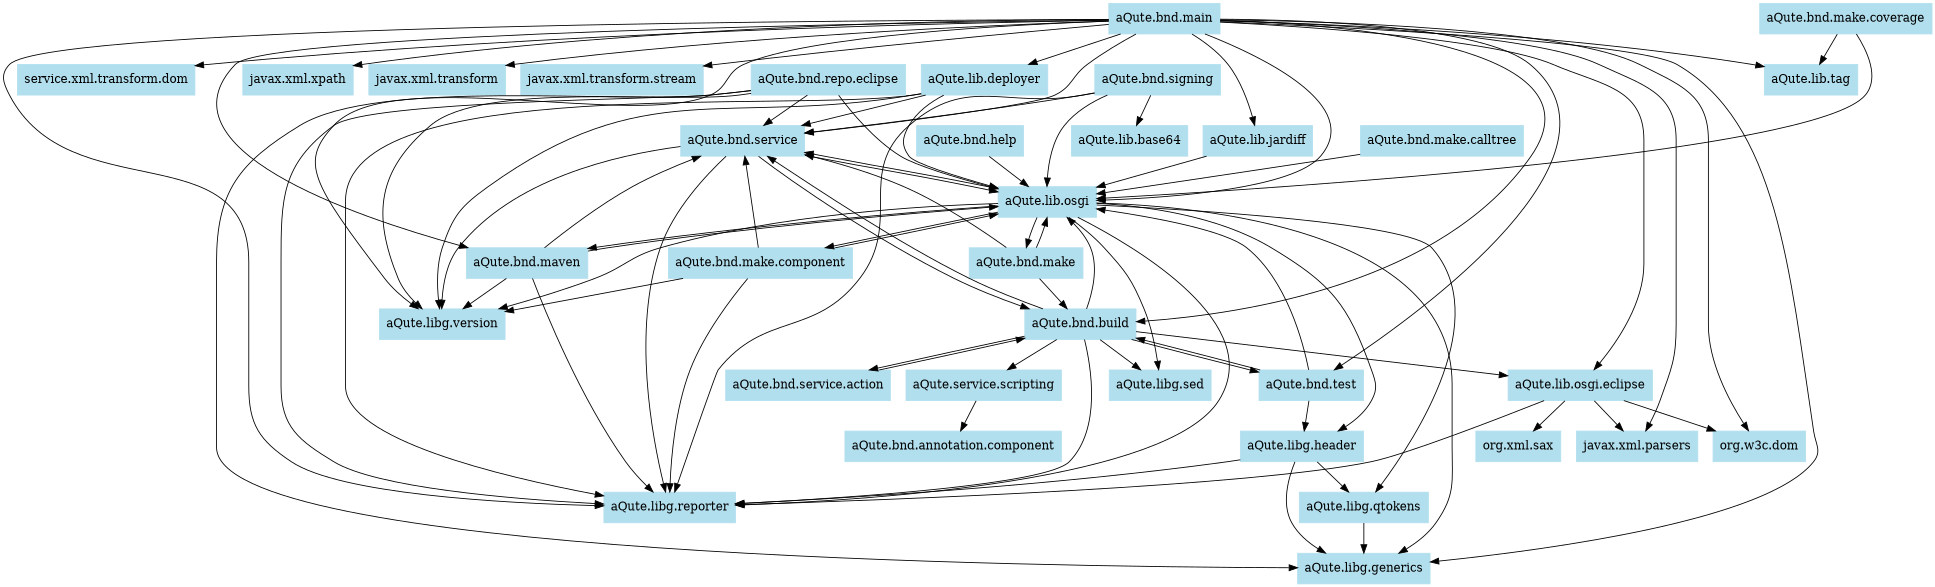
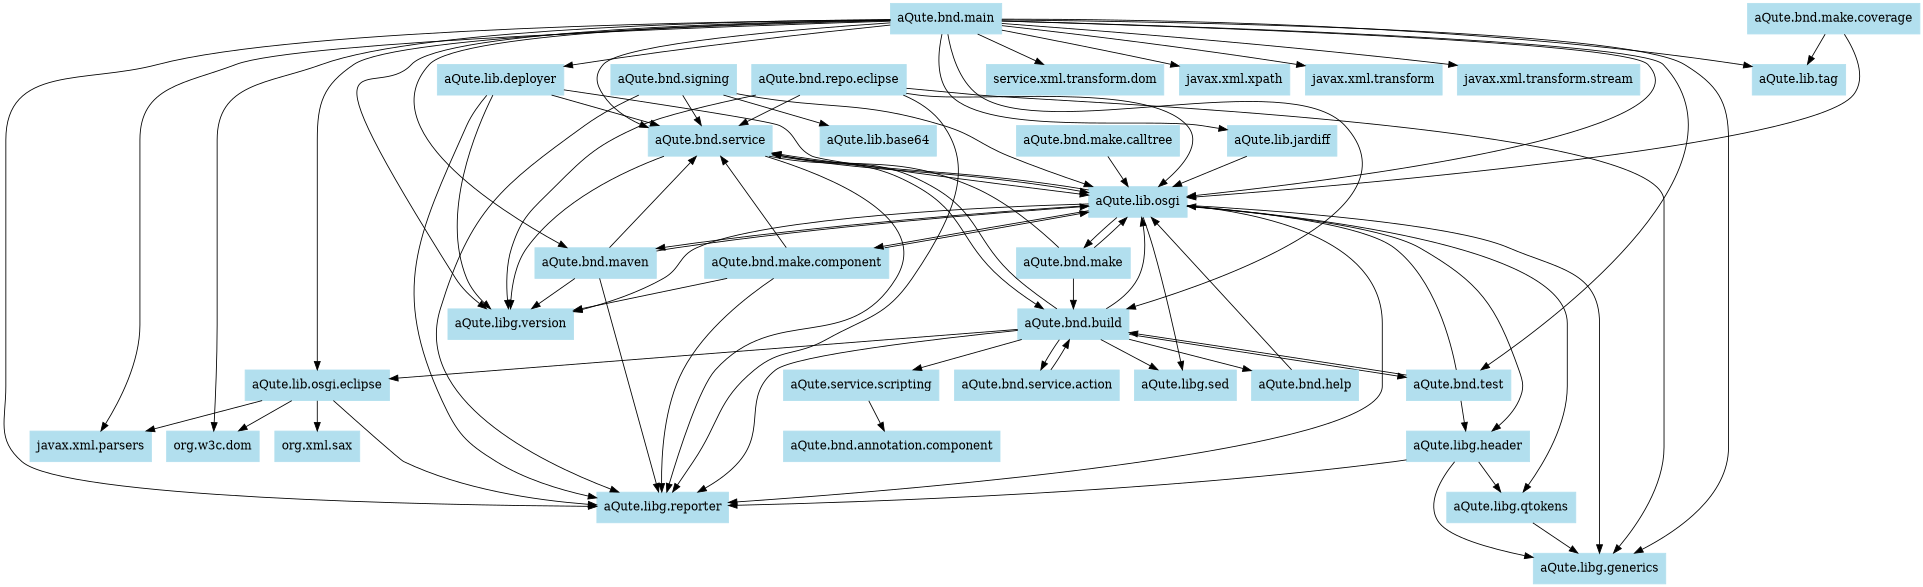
  digraph {
    fontname="DejaVu Serif"
    node [color=lightblue2 fontname="DejaVu Serif" shape=box style=filled]
    edge [fontname="DejaVu Serif"]
    "aQute.bnd.service"
    "aQute.lib.osgi"
    "aQute.bnd.build"
    "aQute.libg.reporter"
    "aQute.libg.version"
    "aQute.bnd.make.component"
    "aQute.libg.generics"
    "aQute.bnd.maven"
    "aQute.libg.header"
    "aQute.libg.qtokens"
    "aQute.libg.sed"
    "aQute.bnd.make"
    "aQute.bnd.test"
    "aQute.lib.osgi.eclipse"
    "aQute.bnd.help"
    "aQute.service.scripting"
    "aQute.bnd.service.action"
    "javax.xml.parsers"
    "org.w3c.dom"
    "org.xml.sax"
    "aQute.bnd.annotation.component"
    "aQute.bnd.main"
    n23 [label="service.xml.transform.dom"]
    "aQute.lib.jardiff"
    "aQute.lib.deployer"
    "javax.xml.xpath"
    "aQute.lib.tag"
    "javax.xml.transform"
    "javax.xml.transform.stream"
    "aQute.bnd.signing"
    "aQute.lib.base64"
    "aQute.bnd.make.calltree"
    "aQute.bnd.repo.eclipse"
    "aQute.bnd.make.coverage"
    "aQute.bnd.service" -> "aQute.lib.osgi"
    "aQute.bnd.service" -> "aQute.bnd.build"
    "aQute.bnd.service" -> "aQute.libg.reporter"
    "aQute.bnd.service" -> "aQute.libg.version"
    "aQute.lib.osgi" -> "aQute.bnd.service"
    "aQute.lib.osgi" -> "aQute.libg.reporter"
    "aQute.lib.osgi" -> "aQute.libg.version"
    "aQute.lib.osgi" -> "aQute.bnd.make.component"
    "aQute.lib.osgi" -> "aQute.libg.generics"
    "aQute.lib.osgi" -> "aQute.bnd.maven"
    "aQute.lib.osgi" -> "aQute.libg.header"
    "aQute.lib.osgi" -> "aQute.libg.qtokens"
    "aQute.lib.osgi" -> "aQute.libg.sed"
    "aQute.lib.osgi" -> "aQute.bnd.make"
    "aQute.bnd.build" -> "aQute.bnd.service"
    "aQute.bnd.build" -> "aQute.lib.osgi"
    "aQute.bnd.build" -> "aQute.libg.reporter"
    "aQute.bnd.build" -> "aQute.libg.sed"
    "aQute.bnd.build" -> "aQute.bnd.test"
    "aQute.bnd.build" -> "aQute.lib.osgi.eclipse"
+   "aQute.bnd.build" -> "aQute.bnd.help"
    "aQute.bnd.build" -> "aQute.service.scripting"
    "aQute.bnd.build" -> "aQute.bnd.service.action"
    "aQute.bnd.make.component" -> "aQute.bnd.service"
    "aQute.bnd.make.component" -> "aQute.lib.osgi"
    "aQute.bnd.make.component" -> "aQute.libg.reporter"
    "aQute.bnd.make.component" -> "aQute.libg.version"
    "aQute.bnd.maven" -> "aQute.bnd.service"
    "aQute.bnd.maven" -> "aQute.lib.osgi"
    "aQute.bnd.maven" -> "aQute.libg.reporter"
    "aQute.bnd.maven" -> "aQute.libg.version"
    "aQute.libg.header" -> "aQute.libg.reporter"
    "aQute.libg.header" -> "aQute.libg.generics"
    "aQute.libg.header" -> "aQute.libg.qtokens"
    "aQute.libg.qtokens" -> "aQute.libg.generics"
    "aQute.bnd.make" -> "aQute.bnd.service"
    "aQute.bnd.make" -> "aQute.lib.osgi"
    "aQute.bnd.make" -> "aQute.bnd.build"
    "aQute.bnd.test" -> "aQute.lib.osgi"
    "aQute.bnd.test" -> "aQute.bnd.build"
    "aQute.bnd.test" -> "aQute.libg.header"
    "aQute.lib.osgi.eclipse" -> "aQute.libg.reporter"
    "aQute.lib.osgi.eclipse" -> "javax.xml.parsers"
    "aQute.lib.osgi.eclipse" -> "org.w3c.dom"
    "aQute.lib.osgi.eclipse" -> "org.xml.sax"
    "aQute.bnd.help" -> "aQute.lib.osgi"
    "aQute.service.scripting" -> "aQute.bnd.annotation.component"
    "aQute.bnd.service.action" -> "aQute.bnd.build"
    "aQute.bnd.main" -> "aQute.bnd.service"
    "aQute.bnd.main" -> "aQute.lib.osgi"
    "aQute.bnd.main" -> "aQute.bnd.build"
    "aQute.bnd.main" -> "aQute.libg.reporter"
    "aQute.bnd.main" -> "aQute.libg.version"
    "aQute.bnd.main" -> "aQute.libg.generics"
    "aQute.bnd.main" -> "aQute.bnd.maven"
    "aQute.bnd.main" -> "aQute.bnd.test"
    "aQute.bnd.main" -> "aQute.lib.osgi.eclipse"
    "aQute.bnd.main" -> "javax.xml.parsers"
    "aQute.bnd.main" -> "org.w3c.dom"
    "aQute.bnd.main" -> n23
    "aQute.bnd.main" -> "aQute.lib.jardiff"
    "aQute.bnd.main" -> "aQute.lib.deployer"
    "aQute.bnd.main" -> "javax.xml.xpath"
    "aQute.bnd.main" -> "aQute.lib.tag"
    "aQute.bnd.main" -> "javax.xml.transform"
    "aQute.bnd.main" -> "javax.xml.transform.stream"
    "aQute.lib.jardiff" -> "aQute.lib.osgi"
    "aQute.lib.deployer" -> "aQute.bnd.service"
    "aQute.lib.deployer" -> "aQute.lib.osgi"
    "aQute.lib.deployer" -> "aQute.libg.reporter"
    "aQute.lib.deployer" -> "aQute.libg.version"
    "aQute.bnd.signing" -> "aQute.bnd.service"
    "aQute.bnd.signing" -> "aQute.lib.osgi"
    "aQute.bnd.signing" -> "aQute.libg.reporter"
    "aQute.bnd.signing" -> "aQute.lib.base64"
    "aQute.bnd.make.calltree" -> "aQute.lib.osgi"
    "aQute.bnd.repo.eclipse" -> "aQute.bnd.service"
    "aQute.bnd.repo.eclipse" -> "aQute.lib.osgi"
    "aQute.bnd.repo.eclipse" -> "aQute.libg.reporter"
    "aQute.bnd.repo.eclipse" -> "aQute.libg.version"
    "aQute.bnd.repo.eclipse" -> "aQute.libg.generics"
    "aQute.bnd.make.coverage" -> "aQute.lib.osgi"
    "aQute.bnd.make.coverage" -> "aQute.lib.tag"
  }
